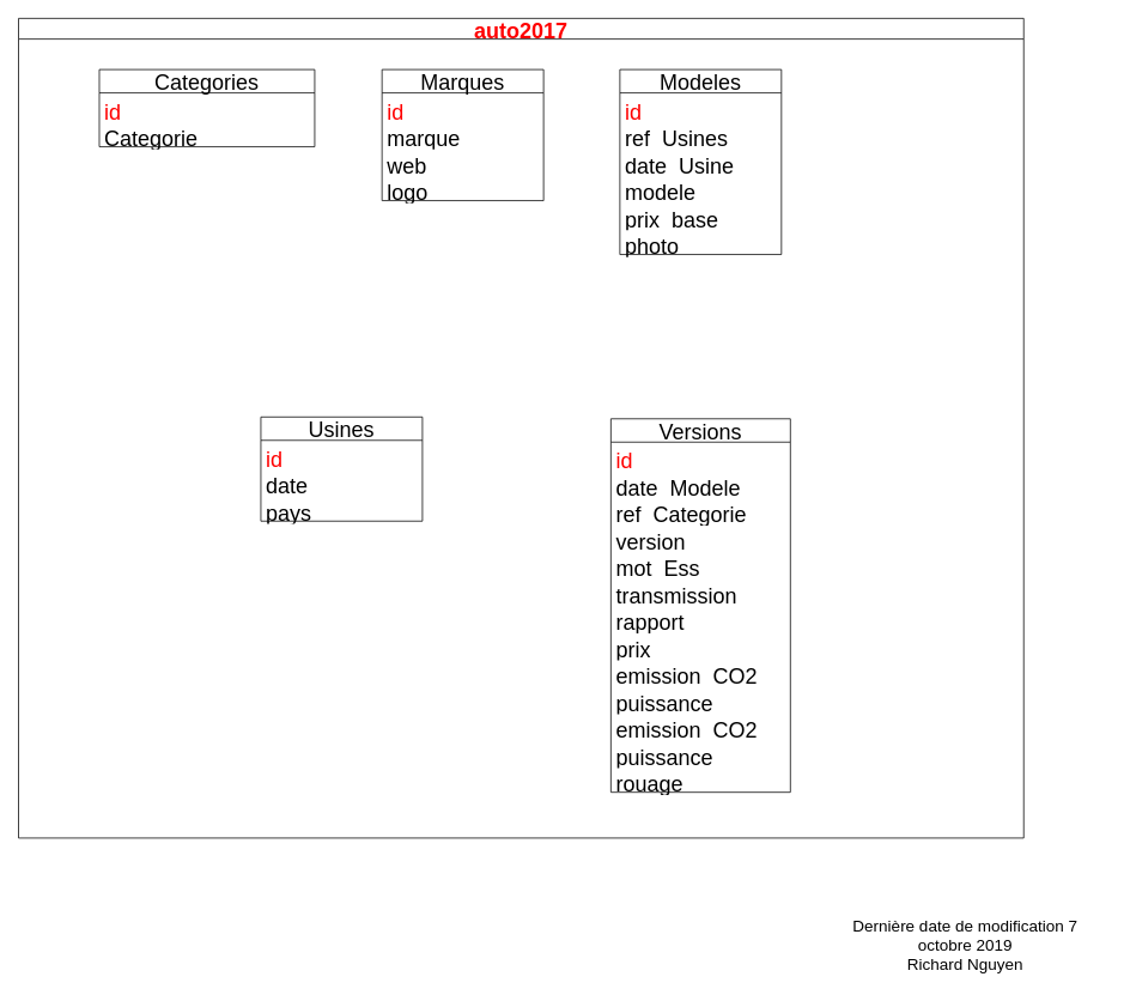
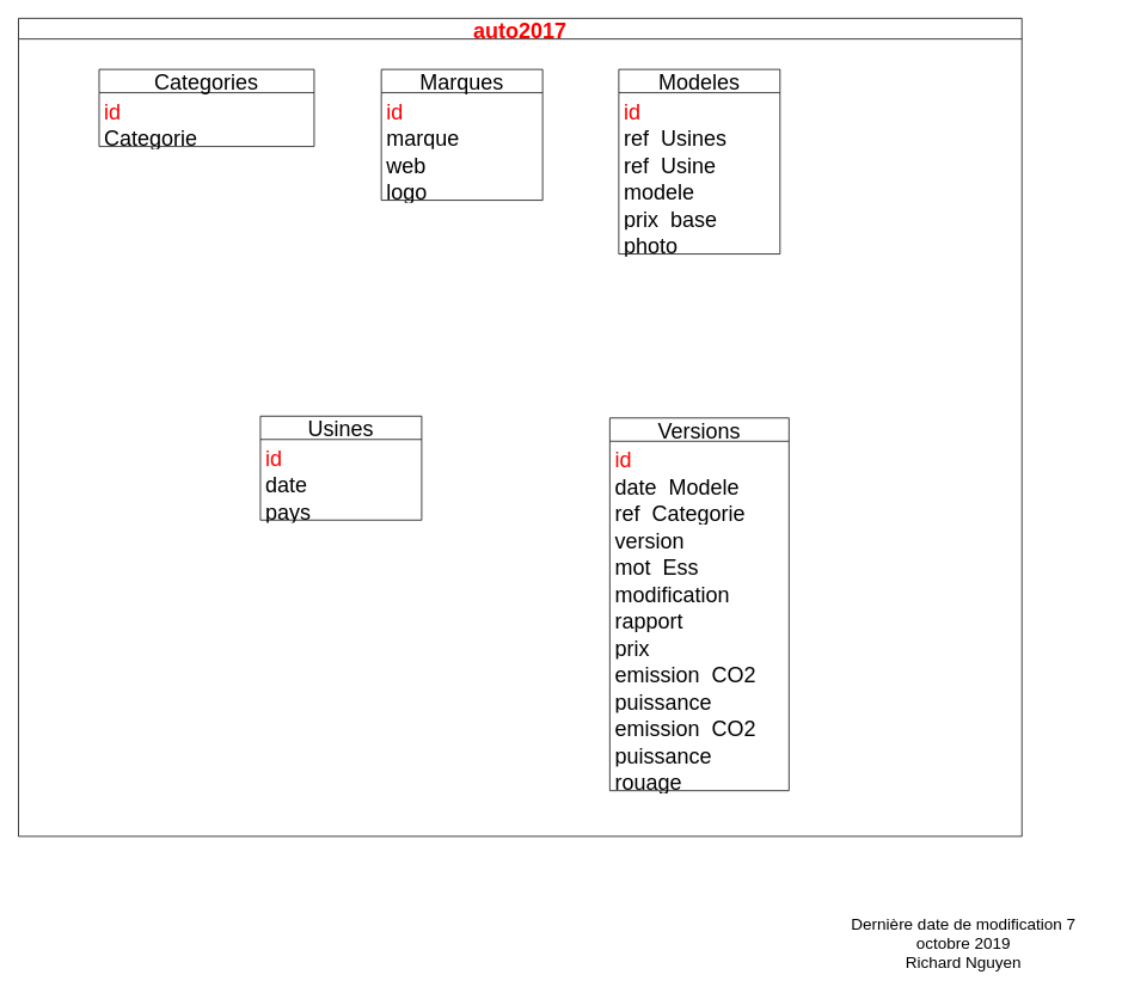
  <mxCell id="0" style=";html=1;" />
  <mxCell id="1" style=";html=1;" parent="0" />
  <mxCell id="2" value="Categories" style="swimlane;fontStyle=0;childLayout=stackLayout;horizontal=1;startSize=26;fillColor=none;horizontalStack=0;resizeParent=1;resizeParentMax=0;resizeLast=0;collapsible=1;marginBottom=0;fontSize=24;spacingBottom=2;" vertex="1" parent="1"><mxGeometry x="110" y="77" width="240" height="86" as="geometry"><mxRectangle x="600" y="370" width="90" height="26" as="alternateBounds" /></mxGeometry></mxCell>
  <mxCell id="3" value="id" style="text;strokeColor=none;fillColor=none;align=left;verticalAlign=top;spacingLeft=4;spacingRight=4;overflow=hidden;rotatable=0;points=[[0,0.5],[1,0.5]];portConstraint=eastwest;fontSize=24;fontColor=#FF0000;spacingBottom=2;" vertex="1" parent="2"><mxGeometry y="26" width="240" height="30" as="geometry" /></mxCell>
  <mxCell id="4" value="Categorie" style="text;strokeColor=none;fillColor=none;align=left;verticalAlign=top;spacingLeft=4;spacingRight=4;overflow=hidden;rotatable=0;points=[[0,0.5],[1,0.5]];portConstraint=eastwest;fontSize=24;spacingBottom=2;" vertex="1" parent="2"><mxGeometry y="56" width="240" height="30" as="geometry" /></mxCell>
  <mxCell id="5" value="Marques" style="swimlane;fontStyle=0;childLayout=stackLayout;horizontal=1;startSize=26;fillColor=none;horizontalStack=0;resizeParent=1;resizeParentMax=0;resizeLast=0;collapsible=1;marginBottom=0;fontSize=24;spacingBottom=2;" vertex="1" parent="1"><mxGeometry x="425" y="77" width="180" height="146" as="geometry" /></mxCell>
  <mxCell id="6" value="id" style="text;strokeColor=none;fillColor=none;align=left;verticalAlign=top;spacingLeft=4;spacingRight=4;overflow=hidden;rotatable=0;points=[[0,0.5],[1,0.5]];portConstraint=eastwest;fontSize=24;fontColor=#FF0000;spacingBottom=2;" vertex="1" parent="5"><mxGeometry y="26" width="180" height="30" as="geometry" /></mxCell>
  <mxCell id="7" value="marque" style="text;strokeColor=none;fillColor=none;align=left;verticalAlign=top;spacingLeft=4;spacingRight=4;overflow=hidden;rotatable=0;points=[[0,0.5],[1,0.5]];portConstraint=eastwest;fontSize=24;spacingBottom=2;" vertex="1" parent="5"><mxGeometry y="56" width="180" height="30" as="geometry" /></mxCell>
  <mxCell id="8" value="web" style="text;strokeColor=none;fillColor=none;align=left;verticalAlign=top;spacingLeft=4;spacingRight=4;overflow=hidden;rotatable=0;points=[[0,0.5],[1,0.5]];portConstraint=eastwest;fontSize=24;spacingBottom=2;" vertex="1" parent="5"><mxGeometry y="86" width="180" height="30" as="geometry" /></mxCell>
  <mxCell id="9" value="logo" style="text;strokeColor=none;fillColor=none;align=left;verticalAlign=top;spacingLeft=4;spacingRight=4;overflow=hidden;rotatable=0;points=[[0,0.5],[1,0.5]];portConstraint=eastwest;fontSize=24;spacingBottom=2;" vertex="1" parent="5"><mxGeometry y="116" width="180" height="30" as="geometry" /></mxCell>
  <mxCell id="10" value="Modeles" style="swimlane;fontStyle=0;childLayout=stackLayout;horizontal=1;startSize=26;fillColor=none;horizontalStack=0;resizeParent=1;resizeParentMax=0;resizeLast=0;collapsible=1;marginBottom=0;fontSize=24;aspect=fixed;spacingBottom=2;" vertex="1" parent="1"><mxGeometry x="690" y="77" width="180" height="206" as="geometry" /></mxCell>
  <mxCell id="11" value="id" style="text;strokeColor=none;fillColor=none;align=left;verticalAlign=top;spacingLeft=4;spacingRight=4;overflow=hidden;rotatable=0;points=[[0,0.5],[1,0.5]];portConstraint=eastwest;fontSize=24;fontColor=#FF0000;spacingBottom=2;" vertex="1" parent="10"><mxGeometry y="26" width="180" height="30" as="geometry" /></mxCell>
  <mxCell id="12" value="ref_Usines" style="text;strokeColor=none;fillColor=none;align=left;verticalAlign=top;spacingLeft=4;spacingRight=4;overflow=hidden;rotatable=0;points=[[0,0.5],[1,0.5]];portConstraint=eastwest;fontSize=24;spacingBottom=2;" vertex="1" parent="10"><mxGeometry y="56" width="180" height="30" as="geometry" /></mxCell>
- <mxCell id="13" value="date_Usine" style="text;strokeColor=none;fillColor=none;align=left;verticalAlign=top;spacingLeft=4;spacingRight=4;overflow=hidden;rotatable=0;points=[[0,0.5],[1,0.5]];portConstraint=eastwest;fontSize=24;spacingBottom=2;" vertex="1" parent="10"><mxGeometry y="86" width="180" height="30" as="geometry" /></mxCell>
+ <mxCell id="13" value="ref_Usine" style="text;strokeColor=none;fillColor=none;align=left;verticalAlign=top;spacingLeft=4;spacingRight=4;overflow=hidden;rotatable=0;points=[[0,0.5],[1,0.5]];portConstraint=eastwest;fontSize=24;spacingBottom=2;" vertex="1" parent="10"><mxGeometry y="86" width="180" height="30" as="geometry" /></mxCell>
  <mxCell id="14" value="modele" style="text;strokeColor=none;fillColor=none;align=left;verticalAlign=top;spacingLeft=4;spacingRight=4;overflow=hidden;rotatable=0;points=[[0,0.5],[1,0.5]];portConstraint=eastwest;fontSize=24;spacingBottom=2;" vertex="1" parent="10"><mxGeometry y="116" width="180" height="30" as="geometry" /></mxCell>
  <mxCell id="15" value="prix_base" style="text;strokeColor=none;fillColor=none;align=left;verticalAlign=top;spacingLeft=4;spacingRight=4;overflow=hidden;rotatable=0;points=[[0,0.5],[1,0.5]];portConstraint=eastwest;fontSize=24;spacingBottom=2;" vertex="1" parent="10"><mxGeometry y="146" width="180" height="30" as="geometry" /></mxCell>
  <mxCell id="16" value="photo" style="text;strokeColor=none;fillColor=none;align=left;verticalAlign=top;spacingLeft=4;spacingRight=4;overflow=hidden;rotatable=0;points=[[0,0.5],[1,0.5]];portConstraint=eastwest;fontSize=24;spacingBottom=2;" vertex="1" parent="10"><mxGeometry y="176" width="180" height="30" as="geometry" /></mxCell>
  <mxCell id="17" value="Usines" style="swimlane;fontStyle=0;childLayout=stackLayout;horizontal=1;startSize=26;fillColor=none;horizontalStack=0;resizeParent=1;resizeParentMax=0;resizeLast=0;collapsible=1;marginBottom=0;fontSize=24;spacingBottom=2;" vertex="1" parent="1"><mxGeometry x="290" y="464" width="180" height="116" as="geometry" /></mxCell>
  <mxCell id="18" value="id" style="text;strokeColor=none;fillColor=none;align=left;verticalAlign=top;spacingLeft=4;spacingRight=4;overflow=hidden;rotatable=0;points=[[0,0.5],[1,0.5]];portConstraint=eastwest;fontSize=24;fontColor=#FF0000;spacingBottom=2;" vertex="1" parent="17"><mxGeometry y="26" width="180" height="30" as="geometry" /></mxCell>
  <mxCell id="19" value="date" style="text;strokeColor=none;fillColor=none;align=left;verticalAlign=top;spacingLeft=4;spacingRight=4;overflow=hidden;rotatable=0;points=[[0,0.5],[1,0.5]];portConstraint=eastwest;fontSize=24;spacingBottom=2;" vertex="1" parent="17"><mxGeometry y="56" width="180" height="30" as="geometry" /></mxCell>
  <mxCell id="20" value="pays" style="text;strokeColor=none;fillColor=none;align=left;verticalAlign=top;spacingLeft=4;spacingRight=4;overflow=hidden;rotatable=0;points=[[0,0.5],[1,0.5]];portConstraint=eastwest;fontSize=24;spacingBottom=2;" vertex="1" parent="17"><mxGeometry y="86" width="180" height="30" as="geometry" /></mxCell>
  <mxCell id="21" value="Versions" style="swimlane;fontStyle=0;childLayout=stackLayout;horizontal=1;startSize=26;fillColor=none;horizontalStack=0;resizeParent=1;resizeParentMax=0;resizeLast=0;collapsible=1;marginBottom=0;fontSize=24;spacingBottom=2;" vertex="1" parent="1"><mxGeometry x="680" y="466" width="200" height="416" as="geometry" /></mxCell>
  <mxCell id="22" value="id" style="text;strokeColor=none;fillColor=none;align=left;verticalAlign=top;spacingLeft=4;spacingRight=4;overflow=hidden;rotatable=0;points=[[0,0.5],[1,0.5]];portConstraint=eastwest;fontSize=24;fontColor=#FF0000;spacingBottom=2;" vertex="1" parent="21"><mxGeometry y="26" width="200" height="30" as="geometry" /></mxCell>
  <mxCell id="23" value="date_Modele" style="text;strokeColor=none;fillColor=none;align=left;verticalAlign=top;spacingLeft=4;spacingRight=4;overflow=hidden;rotatable=0;points=[[0,0.5],[1,0.5]];portConstraint=eastwest;fontSize=24;spacingBottom=2;" vertex="1" parent="21"><mxGeometry y="56" width="200" height="30" as="geometry" /></mxCell>
  <mxCell id="24" value="ref_Categorie" style="text;strokeColor=none;fillColor=none;align=left;verticalAlign=top;spacingLeft=4;spacingRight=4;overflow=hidden;rotatable=0;points=[[0,0.5],[1,0.5]];portConstraint=eastwest;fontSize=24;spacingBottom=2;" vertex="1" parent="21"><mxGeometry y="86" width="200" height="30" as="geometry" /></mxCell>
  <mxCell id="25" value="version" style="text;strokeColor=none;fillColor=none;align=left;verticalAlign=top;spacingLeft=4;spacingRight=4;overflow=hidden;rotatable=0;points=[[0,0.5],[1,0.5]];portConstraint=eastwest;fontSize=24;spacingBottom=2;" vertex="1" parent="21"><mxGeometry y="116" width="200" height="30" as="geometry" /></mxCell>
  <mxCell id="26" value="mot_Ess" style="text;strokeColor=none;fillColor=none;align=left;verticalAlign=top;spacingLeft=4;spacingRight=4;overflow=hidden;rotatable=0;points=[[0,0.5],[1,0.5]];portConstraint=eastwest;fontSize=24;spacingBottom=2;" vertex="1" parent="21"><mxGeometry y="146" width="200" height="30" as="geometry" /></mxCell>
- <mxCell id="27" value="transmission" style="text;strokeColor=none;fillColor=none;align=left;verticalAlign=top;spacingLeft=4;spacingRight=4;overflow=hidden;rotatable=0;points=[[0,0.5],[1,0.5]];portConstraint=eastwest;fontSize=24;spacingBottom=2;" vertex="1" parent="21"><mxGeometry y="176" width="200" height="30" as="geometry" /></mxCell>
+ <mxCell id="27" value="modification" style="text;strokeColor=none;fillColor=none;align=left;verticalAlign=top;spacingLeft=4;spacingRight=4;overflow=hidden;rotatable=0;points=[[0,0.5],[1,0.5]];portConstraint=eastwest;fontSize=24;spacingBottom=2;" vertex="1" parent="21"><mxGeometry y="176" width="200" height="30" as="geometry" /></mxCell>
  <mxCell id="28" value="rapport" style="text;strokeColor=none;fillColor=none;align=left;verticalAlign=top;spacingLeft=4;spacingRight=4;overflow=hidden;rotatable=0;points=[[0,0.5],[1,0.5]];portConstraint=eastwest;fontSize=24;spacingBottom=2;" vertex="1" parent="21"><mxGeometry y="206" width="200" height="30" as="geometry" /></mxCell>
  <mxCell id="29" value="prix" style="text;strokeColor=none;fillColor=none;align=left;verticalAlign=top;spacingLeft=4;spacingRight=4;overflow=hidden;rotatable=0;points=[[0,0.5],[1,0.5]];portConstraint=eastwest;fontSize=24;spacingBottom=2;" vertex="1" parent="21"><mxGeometry y="236" width="200" height="30" as="geometry" /></mxCell>
  <mxCell id="30" value="emission_CO2" style="text;strokeColor=none;fillColor=none;align=left;verticalAlign=top;spacingLeft=4;spacingRight=4;overflow=hidden;rotatable=0;points=[[0,0.5],[1,0.5]];portConstraint=eastwest;fontSize=24;spacingBottom=2;" vertex="1" parent="21"><mxGeometry y="266" width="200" height="30" as="geometry" /></mxCell>
  <mxCell id="31" value="puissance" style="text;strokeColor=none;fillColor=none;align=left;verticalAlign=top;spacingLeft=4;spacingRight=4;overflow=hidden;rotatable=0;points=[[0,0.5],[1,0.5]];portConstraint=eastwest;fontSize=24;spacingBottom=2;" vertex="1" parent="21"><mxGeometry y="296" width="200" height="30" as="geometry" /></mxCell>
  <mxCell id="32" value="emission_CO2" style="text;strokeColor=none;fillColor=none;align=left;verticalAlign=top;spacingLeft=4;spacingRight=4;overflow=hidden;rotatable=0;points=[[0,0.5],[1,0.5]];portConstraint=eastwest;fontSize=24;spacingBottom=2;" vertex="1" parent="21"><mxGeometry y="326" width="200" height="30" as="geometry" /></mxCell>
  <mxCell id="33" value="puissance" style="text;strokeColor=none;fillColor=none;align=left;verticalAlign=top;spacingLeft=4;spacingRight=4;overflow=hidden;rotatable=0;points=[[0,0.5],[1,0.5]];portConstraint=eastwest;fontSize=24;spacingBottom=2;" vertex="1" parent="21"><mxGeometry y="356" width="200" height="30" as="geometry" /></mxCell>
  <mxCell id="34" value="rouage" style="text;strokeColor=none;fillColor=none;align=left;verticalAlign=top;spacingLeft=4;spacingRight=4;overflow=hidden;rotatable=0;points=[[0,0.5],[1,0.5]];portConstraint=eastwest;fontSize=24;spacingBottom=2;" vertex="1" parent="21"><mxGeometry y="386" width="200" height="30" as="geometry" /></mxCell>
  <mxCell id="35" value="auto2017" style="swimlane;fontSize=24;fontColor=#FF0000;" vertex="1" parent="1"><mxGeometry x="20" y="20" width="1120" height="913" as="geometry" /></mxCell>
  <mxCell id="36" value="Dernière date de modification 7 octobre 2019&lt;br&gt;Richard Nguyen" style="text;html=1;strokeColor=none;fillColor=none;align=center;verticalAlign=middle;whiteSpace=wrap;rounded=0;fontSize=18;fontColor=#000000;" vertex="1" parent="1"><mxGeometry x="920" y="1013" width="310" height="80" as="geometry" /></mxCell>
